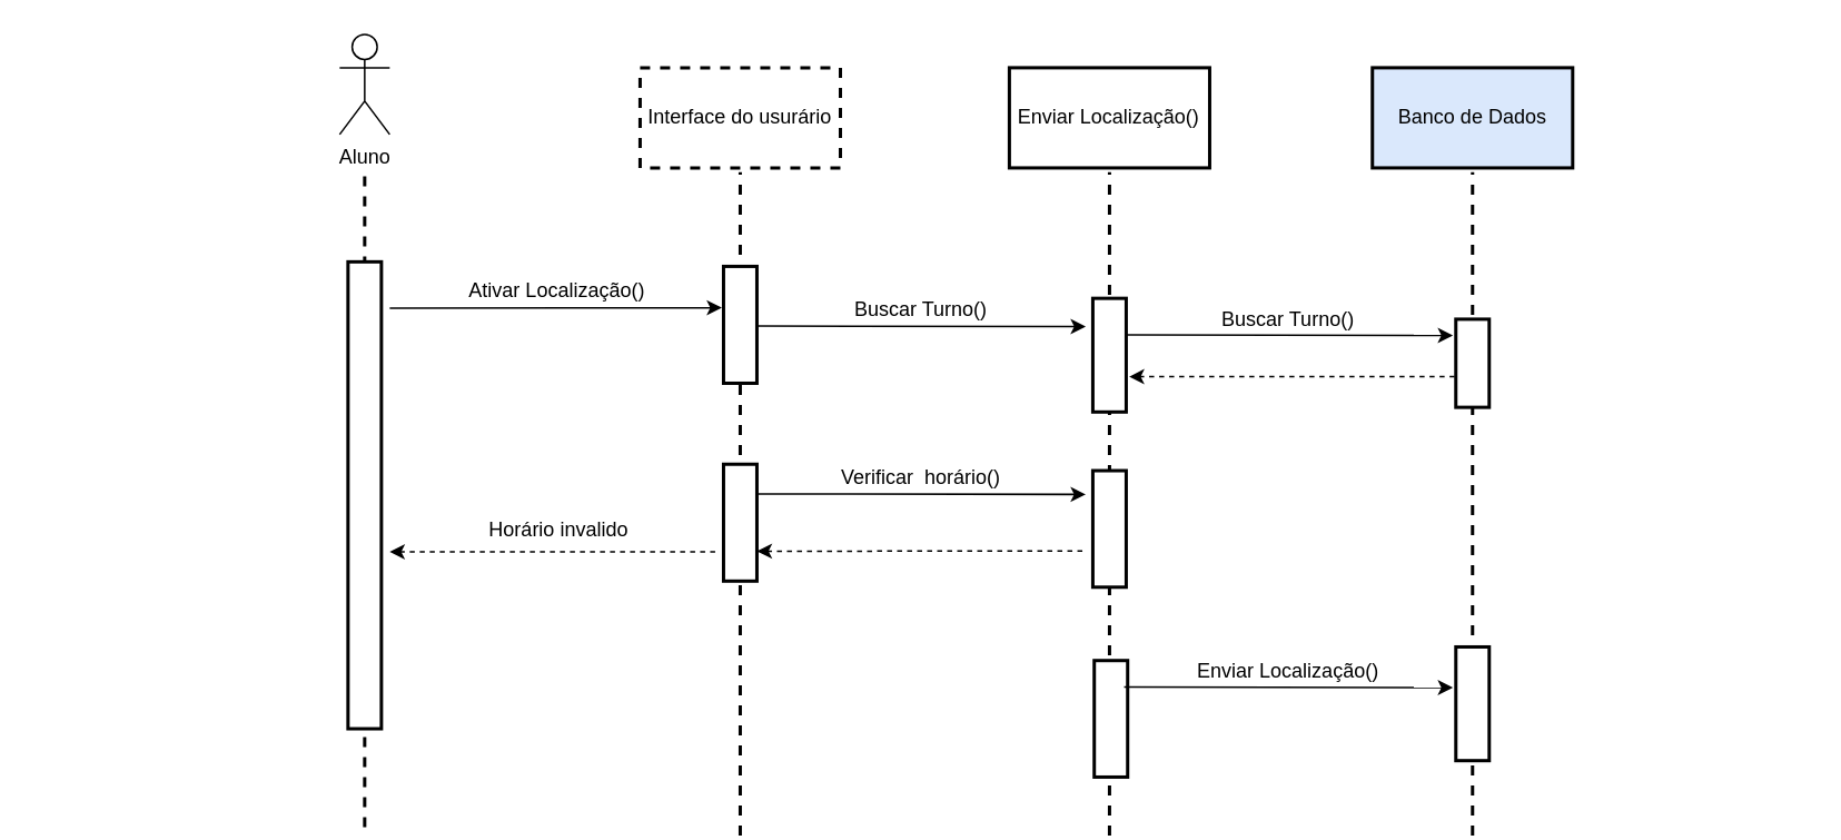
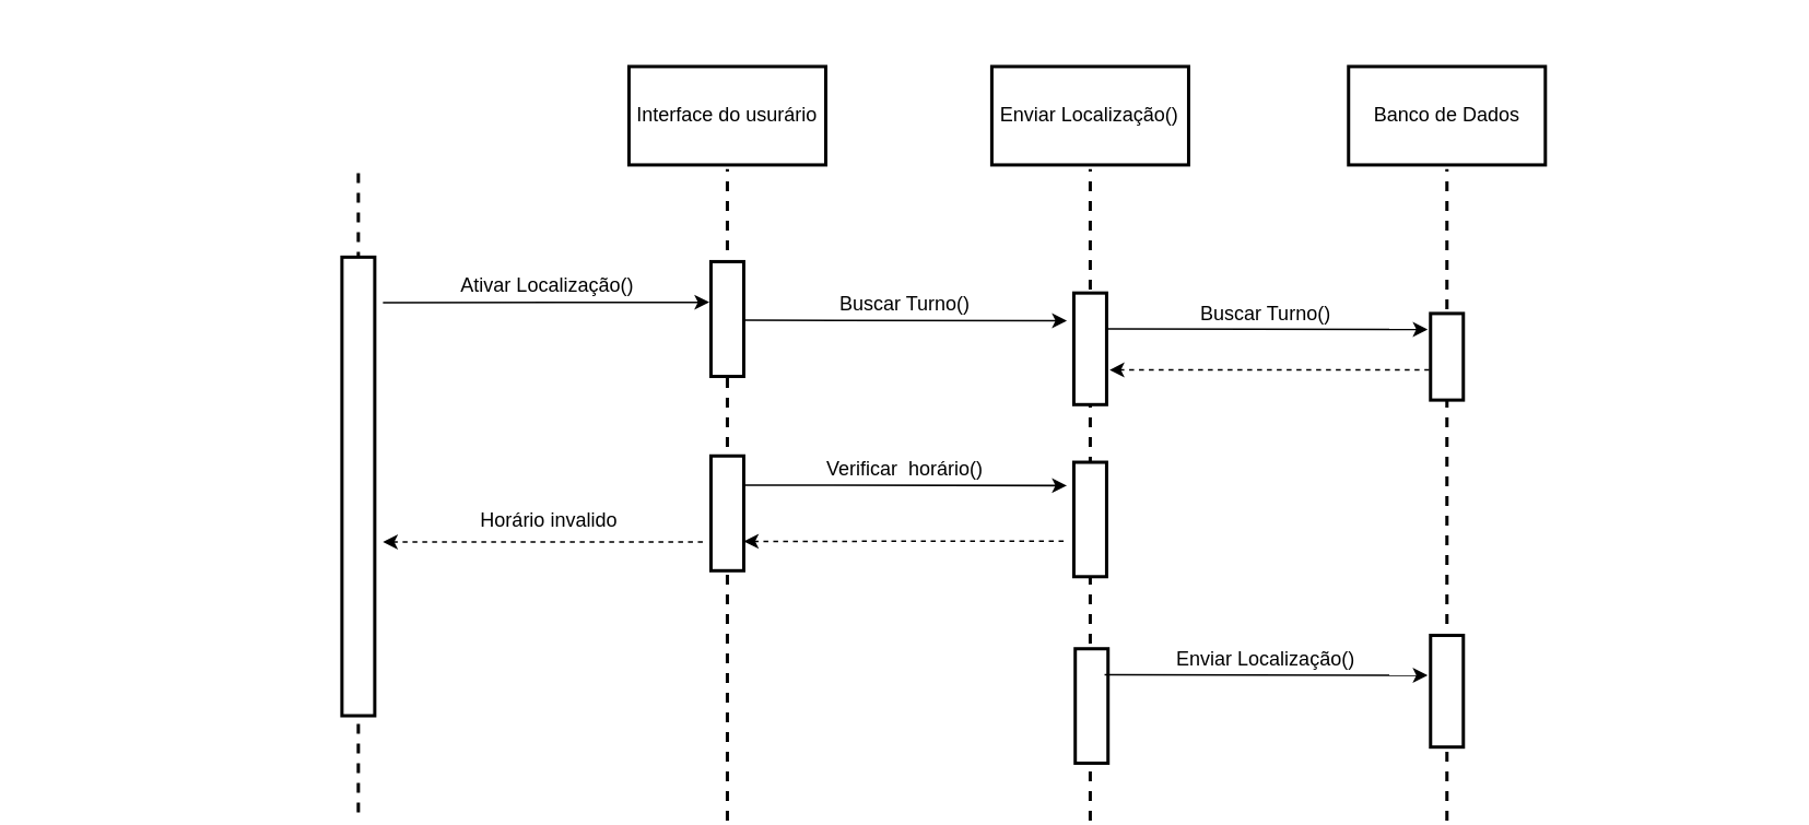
  <mxCell id="0" />
  <mxCell id="1" parent="0" />
- <mxCell id="2" value="Aluno" style="shape=umlActor;verticalLabelPosition=bottom;labelBackgroundColor=#ffffff;verticalAlign=top;html=1;outlineConnect=0;" parent="1" vertex="1"><mxGeometry x="203" y="20" width="30" height="60" as="geometry" /></mxCell>
  <mxCell id="3" value="" style="line;strokeWidth=2;html=1;perimeter=backbonePerimeter;points=[];outlineConnect=0;dashed=1;rotation=-90;" parent="1" vertex="1"><mxGeometry x="244.25" y="296.25" width="397.5" height="10" as="geometry" /></mxCell>
  <mxCell id="4" value="" style="rounded=0;whiteSpace=wrap;html=1;strokeWidth=2;rotation=-90;" parent="1" vertex="1"><mxGeometry x="408" y="183.99" width="70" height="20" as="geometry" /></mxCell>
- <mxCell id="5" value="Interface do usurário" style="rounded=0;whiteSpace=wrap;html=1;strokeWidth=2;dashed=1;" parent="1" vertex="1"><mxGeometry x="383" y="40" width="120" height="60" as="geometry" /></mxCell>
+ <mxCell id="5" value="Interface do usurário" style="rounded=0;whiteSpace=wrap;html=1;strokeWidth=2;" parent="1" vertex="1"><mxGeometry x="383" y="40" width="120" height="60" as="geometry" /></mxCell>
  <mxCell id="6" value="" style="line;strokeWidth=2;html=1;perimeter=backbonePerimeter;points=[];outlineConnect=0;dashed=1;rotation=-90;" parent="1" vertex="1"><mxGeometry x="20.5" y="292.5" width="395" height="10" as="geometry" /></mxCell>
  <mxCell id="7" value="" style="rounded=0;whiteSpace=wrap;html=1;strokeWidth=2;rotation=-90;" parent="1" vertex="1"><mxGeometry x="78.16" y="286.11" width="279.7" height="20" as="geometry" /></mxCell>
  <mxCell id="8" value="" style="endArrow=classic;html=1;entryX=0.646;entryY=-0.05;entryDx=0;entryDy=0;entryPerimeter=0;" parent="1" target="4" edge="1"><mxGeometry width="50" height="50" relative="1" as="geometry"><mxPoint x="233" y="184" as="sourcePoint" /><mxPoint x="423" y="181" as="targetPoint" /></mxGeometry></mxCell>
  <mxCell id="9" value="Ativar Localização()" style="text;html=1;align=center;verticalAlign=middle;resizable=0;points=[];labelBackgroundColor=#ffffff;" parent="8" vertex="1" connectable="0"><mxGeometry x="0.4" y="-2" relative="1" as="geometry"><mxPoint x="-40" y="-12" as="offset" /></mxGeometry></mxCell>
  <mxCell id="10" value="" style="line;strokeWidth=2;html=1;perimeter=backbonePerimeter;points=[];outlineConnect=0;dashed=1;rotation=-90;" parent="1" vertex="1"><mxGeometry x="683" y="296.25" width="397.5" height="10" as="geometry" /></mxCell>
  <mxCell id="11" value="" style="rounded=0;whiteSpace=wrap;html=1;strokeWidth=2;rotation=-90;" parent="1" vertex="1"><mxGeometry x="855.34" y="207.02" width="52.8" height="20" as="geometry" /></mxCell>
- <mxCell id="12" value="Banco de Dados" style="rounded=0;whiteSpace=wrap;html=1;strokeWidth=2;fillColor=#dae8fc;" parent="1" vertex="1"><mxGeometry x="821.75" y="40" width="120" height="60" as="geometry" /></mxCell>
+ <mxCell id="12" value="Banco de Dados" style="rounded=0;whiteSpace=wrap;html=1;strokeWidth=2;" parent="1" vertex="1"><mxGeometry x="821.75" y="40" width="120" height="60" as="geometry" /></mxCell>
  <mxCell id="13" value="" style="endArrow=classic;html=1;entryX=0.914;entryY=-0.15;entryDx=0;entryDy=0;entryPerimeter=0;" parent="1" edge="1"><mxGeometry width="50" height="50" relative="1" as="geometry"><mxPoint x="673" y="200" as="sourcePoint" /><mxPoint x="870" y="200.33" as="targetPoint" /></mxGeometry></mxCell>
  <mxCell id="14" value="Buscar Turno()" style="text;html=1;align=center;verticalAlign=middle;resizable=0;points=[];labelBackgroundColor=#ffffff;" parent="13" vertex="1" connectable="0"><mxGeometry x="0.4" y="-2" relative="1" as="geometry"><mxPoint x="-40" y="-12" as="offset" /></mxGeometry></mxCell>
  <mxCell id="15" value="" style="endArrow=classic;html=1;entryX=0.772;entryY=1.15;entryDx=0;entryDy=0;entryPerimeter=0;dashed=1;" parent="1" edge="1"><mxGeometry width="50" height="50" relative="1" as="geometry"><mxPoint x="871" y="224.95" as="sourcePoint" /><mxPoint x="676" y="225.04" as="targetPoint" /></mxGeometry></mxCell>
  <mxCell id="16" value="" style="rounded=0;whiteSpace=wrap;html=1;strokeWidth=2;rotation=-90;" parent="1" vertex="1"><mxGeometry x="847.69" y="411" width="68.12" height="20" as="geometry" /></mxCell>
  <mxCell id="17" value="" style="line;strokeWidth=2;html=1;perimeter=backbonePerimeter;points=[];outlineConnect=0;dashed=1;rotation=-90;" parent="1" vertex="1"><mxGeometry x="465.5" y="296.25" width="397.5" height="10" as="geometry" /></mxCell>
  <mxCell id="18" value="" style="rounded=0;whiteSpace=wrap;html=1;strokeWidth=2;rotation=-90;" parent="1" vertex="1"><mxGeometry x="630.21" y="202.16" width="68.07" height="20" as="geometry" /></mxCell>
  <mxCell id="19" value="Enviar Localização()" style="rounded=0;whiteSpace=wrap;html=1;strokeWidth=2;" parent="1" vertex="1"><mxGeometry x="604.25" y="40" width="120" height="60" as="geometry" /></mxCell>
  <mxCell id="20" value="" style="endArrow=classic;html=1;entryX=0.914;entryY=-0.15;entryDx=0;entryDy=0;entryPerimeter=0;" parent="1" edge="1"><mxGeometry width="50" height="50" relative="1" as="geometry"><mxPoint x="453" y="194.68" as="sourcePoint" /><mxPoint x="650" y="195.01" as="targetPoint" /></mxGeometry></mxCell>
  <mxCell id="21" value="Buscar Turno()" style="text;html=1;align=center;verticalAlign=middle;resizable=0;points=[];labelBackgroundColor=#ffffff;" parent="20" vertex="1" connectable="0"><mxGeometry x="0.4" y="-2" relative="1" as="geometry"><mxPoint x="-40" y="-12" as="offset" /></mxGeometry></mxCell>
  <mxCell id="22" value="" style="endArrow=classic;html=1;entryX=0.914;entryY=-0.15;entryDx=0;entryDy=0;entryPerimeter=0;" parent="1" edge="1"><mxGeometry width="50" height="50" relative="1" as="geometry"><mxPoint x="453" y="295.25" as="sourcePoint" /><mxPoint x="650" y="295.58" as="targetPoint" /></mxGeometry></mxCell>
  <mxCell id="23" value="Verificar&amp;nbsp; horário()" style="text;html=1;align=center;verticalAlign=middle;resizable=0;points=[];labelBackgroundColor=#ffffff;" parent="22" vertex="1" connectable="0"><mxGeometry x="0.4" y="-2" relative="1" as="geometry"><mxPoint x="-40" y="-12" as="offset" /></mxGeometry></mxCell>
  <mxCell id="24" value="" style="rounded=0;whiteSpace=wrap;html=1;strokeWidth=2;rotation=-90;" parent="1" vertex="1"><mxGeometry x="629.35" y="306.25" width="69.8" height="20" as="geometry" /></mxCell>
  <mxCell id="25" value="" style="endArrow=classic;html=1;entryX=0.772;entryY=1.15;entryDx=0;entryDy=0;entryPerimeter=0;dashed=1;" parent="1" edge="1"><mxGeometry width="50" height="50" relative="1" as="geometry"><mxPoint x="648" y="329.5" as="sourcePoint" /><mxPoint x="453" y="329.59" as="targetPoint" /></mxGeometry></mxCell>
  <mxCell id="26" value="" style="rounded=0;whiteSpace=wrap;html=1;strokeWidth=2;rotation=-90;" parent="1" vertex="1"><mxGeometry x="408" y="302.5" width="70" height="20" as="geometry" /></mxCell>
  <mxCell id="27" value="" style="rounded=0;whiteSpace=wrap;html=1;strokeWidth=2;rotation=-90;" parent="1" vertex="1"><mxGeometry x="630.21" y="420" width="69.8" height="20" as="geometry" /></mxCell>
  <mxCell id="28" value="" style="endArrow=classic;html=1;entryX=0.914;entryY=-0.15;entryDx=0;entryDy=0;entryPerimeter=0;" parent="1" edge="1"><mxGeometry width="50" height="50" relative="1" as="geometry"><mxPoint x="673" y="411" as="sourcePoint" /><mxPoint x="870" y="411.33" as="targetPoint" /></mxGeometry></mxCell>
  <mxCell id="29" value="Enviar Localização()" style="text;html=1;align=center;verticalAlign=middle;resizable=0;points=[];labelBackgroundColor=#ffffff;" parent="28" vertex="1" connectable="0"><mxGeometry x="0.4" y="-2" relative="1" as="geometry"><mxPoint x="-40" y="-12" as="offset" /></mxGeometry></mxCell>
  <mxCell id="30" value="" style="endArrow=classic;html=1;dashed=1;" edge="1" parent="1"><mxGeometry width="50" height="50" relative="1" as="geometry"><mxPoint x="428" y="330" as="sourcePoint" /><mxPoint x="233" y="330" as="targetPoint" /></mxGeometry></mxCell>
  <mxCell id="31" value="Horário invalido" style="text;html=1;align=center;verticalAlign=middle;resizable=0;points=[];labelBackgroundColor=#ffffff;" vertex="1" connectable="0" parent="30"><mxGeometry x="0.59" y="2" relative="1" as="geometry"><mxPoint x="60" y="-15.82" as="offset" /></mxGeometry></mxCell>
